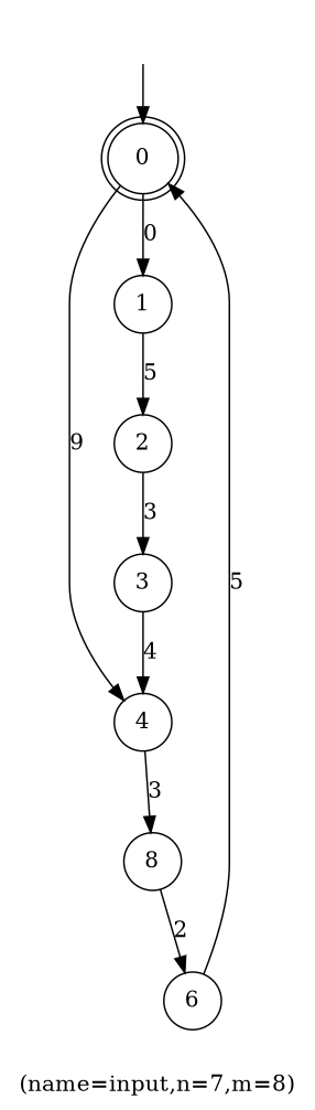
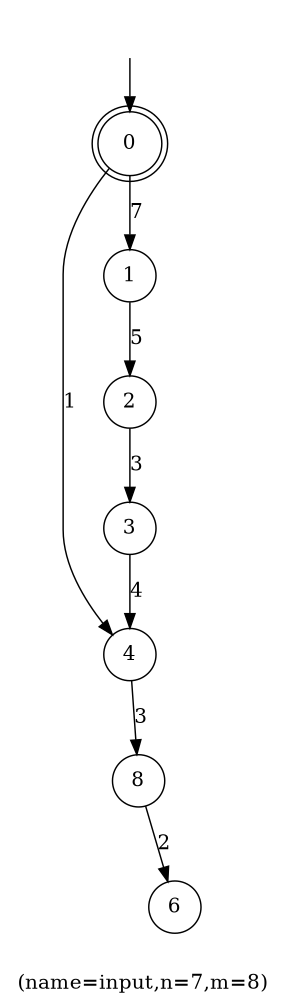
  digraph {
    label="(name=input,n=7,m=8)"
    node [shape=circle]
    _nil [style=invis shape=""]
    0 [shape=doublecircle]
    4
    1
    n5 [label=8]
    2
    6
    3
    _nil -> 0
-   0 -> 4 [label=9]
-   0 -> 1 [label=0]
+   0 -> 4 [label=1]
+   0 -> 1 [label=7]
    4 -> n5 [label=3]
    1 -> 2 [label=5]
    n5 -> 6 [label=2]
    2 -> 3 [label=3]
-   6 -> 0 [label=5]
    3 -> 4 [label=4]
  }
